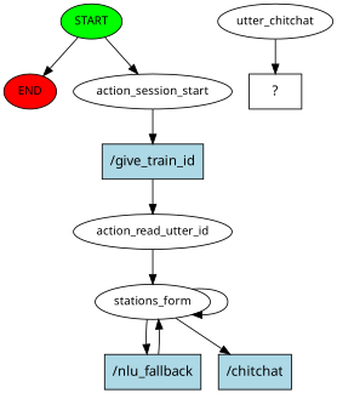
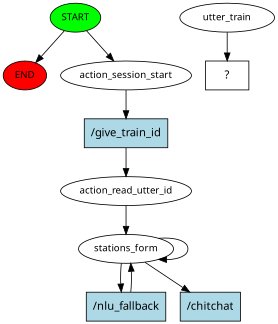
  digraph {
    fontname="Noto Sans"
    node [fontname="Noto Sans" fontsize=12]
    edge [fontname="Noto Sans"]
    n1 [fillcolor=green label=START style=filled]
    n2 [fillcolor=red label=END style=filled]
    n3 [label=action_session_start]
    n4 [fillcolor=lightblue label="/give_train_id" shape=rect style=filled fontsize=""]
    n5 [label=action_read_utter_id]
    n6 [label=stations_form]
    n7 [fillcolor=lightblue label="/nlu_fallback" shape=rect style=filled fontsize=""]
    n8 [fillcolor=lightblue label="/chitchat" shape=rect style=filled fontsize=""]
-   n9 [label=utter_chitchat]
+   n9 [label=utter_train]
    n10 [label="  ?  " shape=rect fontsize=""]
    n1 -> n2
    n1 -> n3
    n3 -> n4
    n4 -> n5
    n5 -> n6
    n6 -> n6
    n6 -> n7
    n6 -> n8
    n7 -> n6
    n9 -> n10
  }
